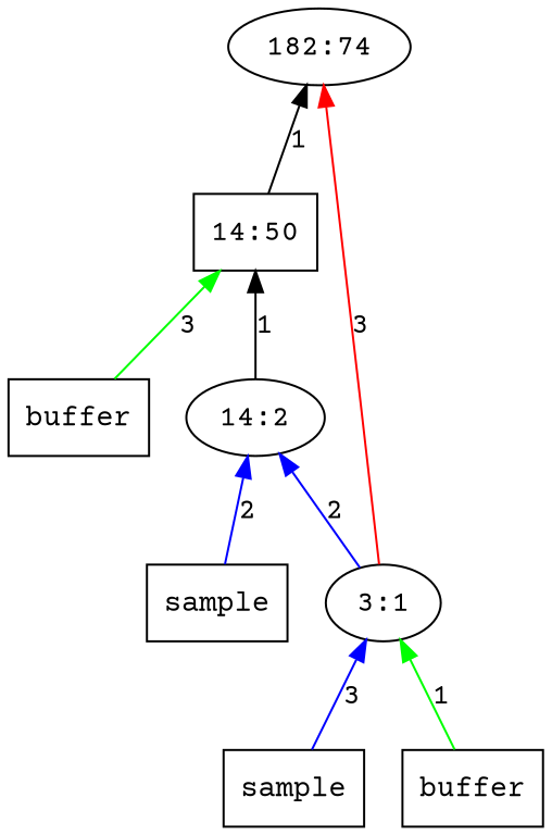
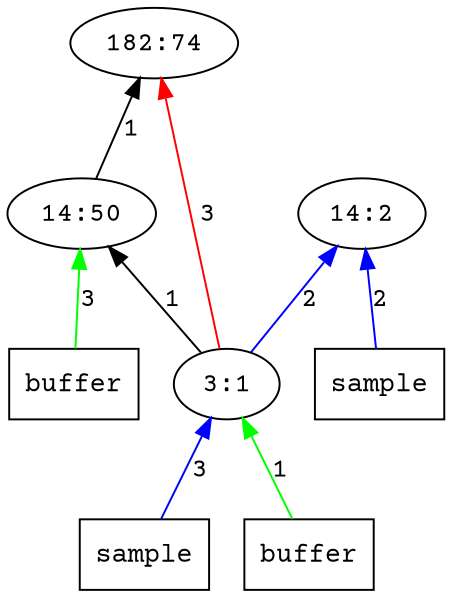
  digraph {
    fontname="Courier Prime"
    rankdir=BT
    node [fontname="Courier Prime"]
    edge [color=blue fontname="Courier Prime"]
    n1 [label="182:74"]
    n2 [label=buffer shape=box]
-   n3 [label="14:50" shape=box]
+   n3 [label="14:50"]
    n4 [label="14:2"]
    n5 [label=sample shape=box]
    n6 [label="3:1"]
    n7 [label=sample shape=box]
    n8 [label=buffer shape=box]
    n2 -> n3 [color=green label=3]
    n3 -> n1 [color=black label=1]
-   n4 -> n3 [color=black label=1]
+   n6 -> n3 [color=black label=1]
    n5 -> n4 [label=2]
    n6 -> n1 [color=red label=3]
    n6 -> n4 [label=2]
    n7 -> n6 [label=3]
    n8 -> n6 [color=green label=1]
  }
